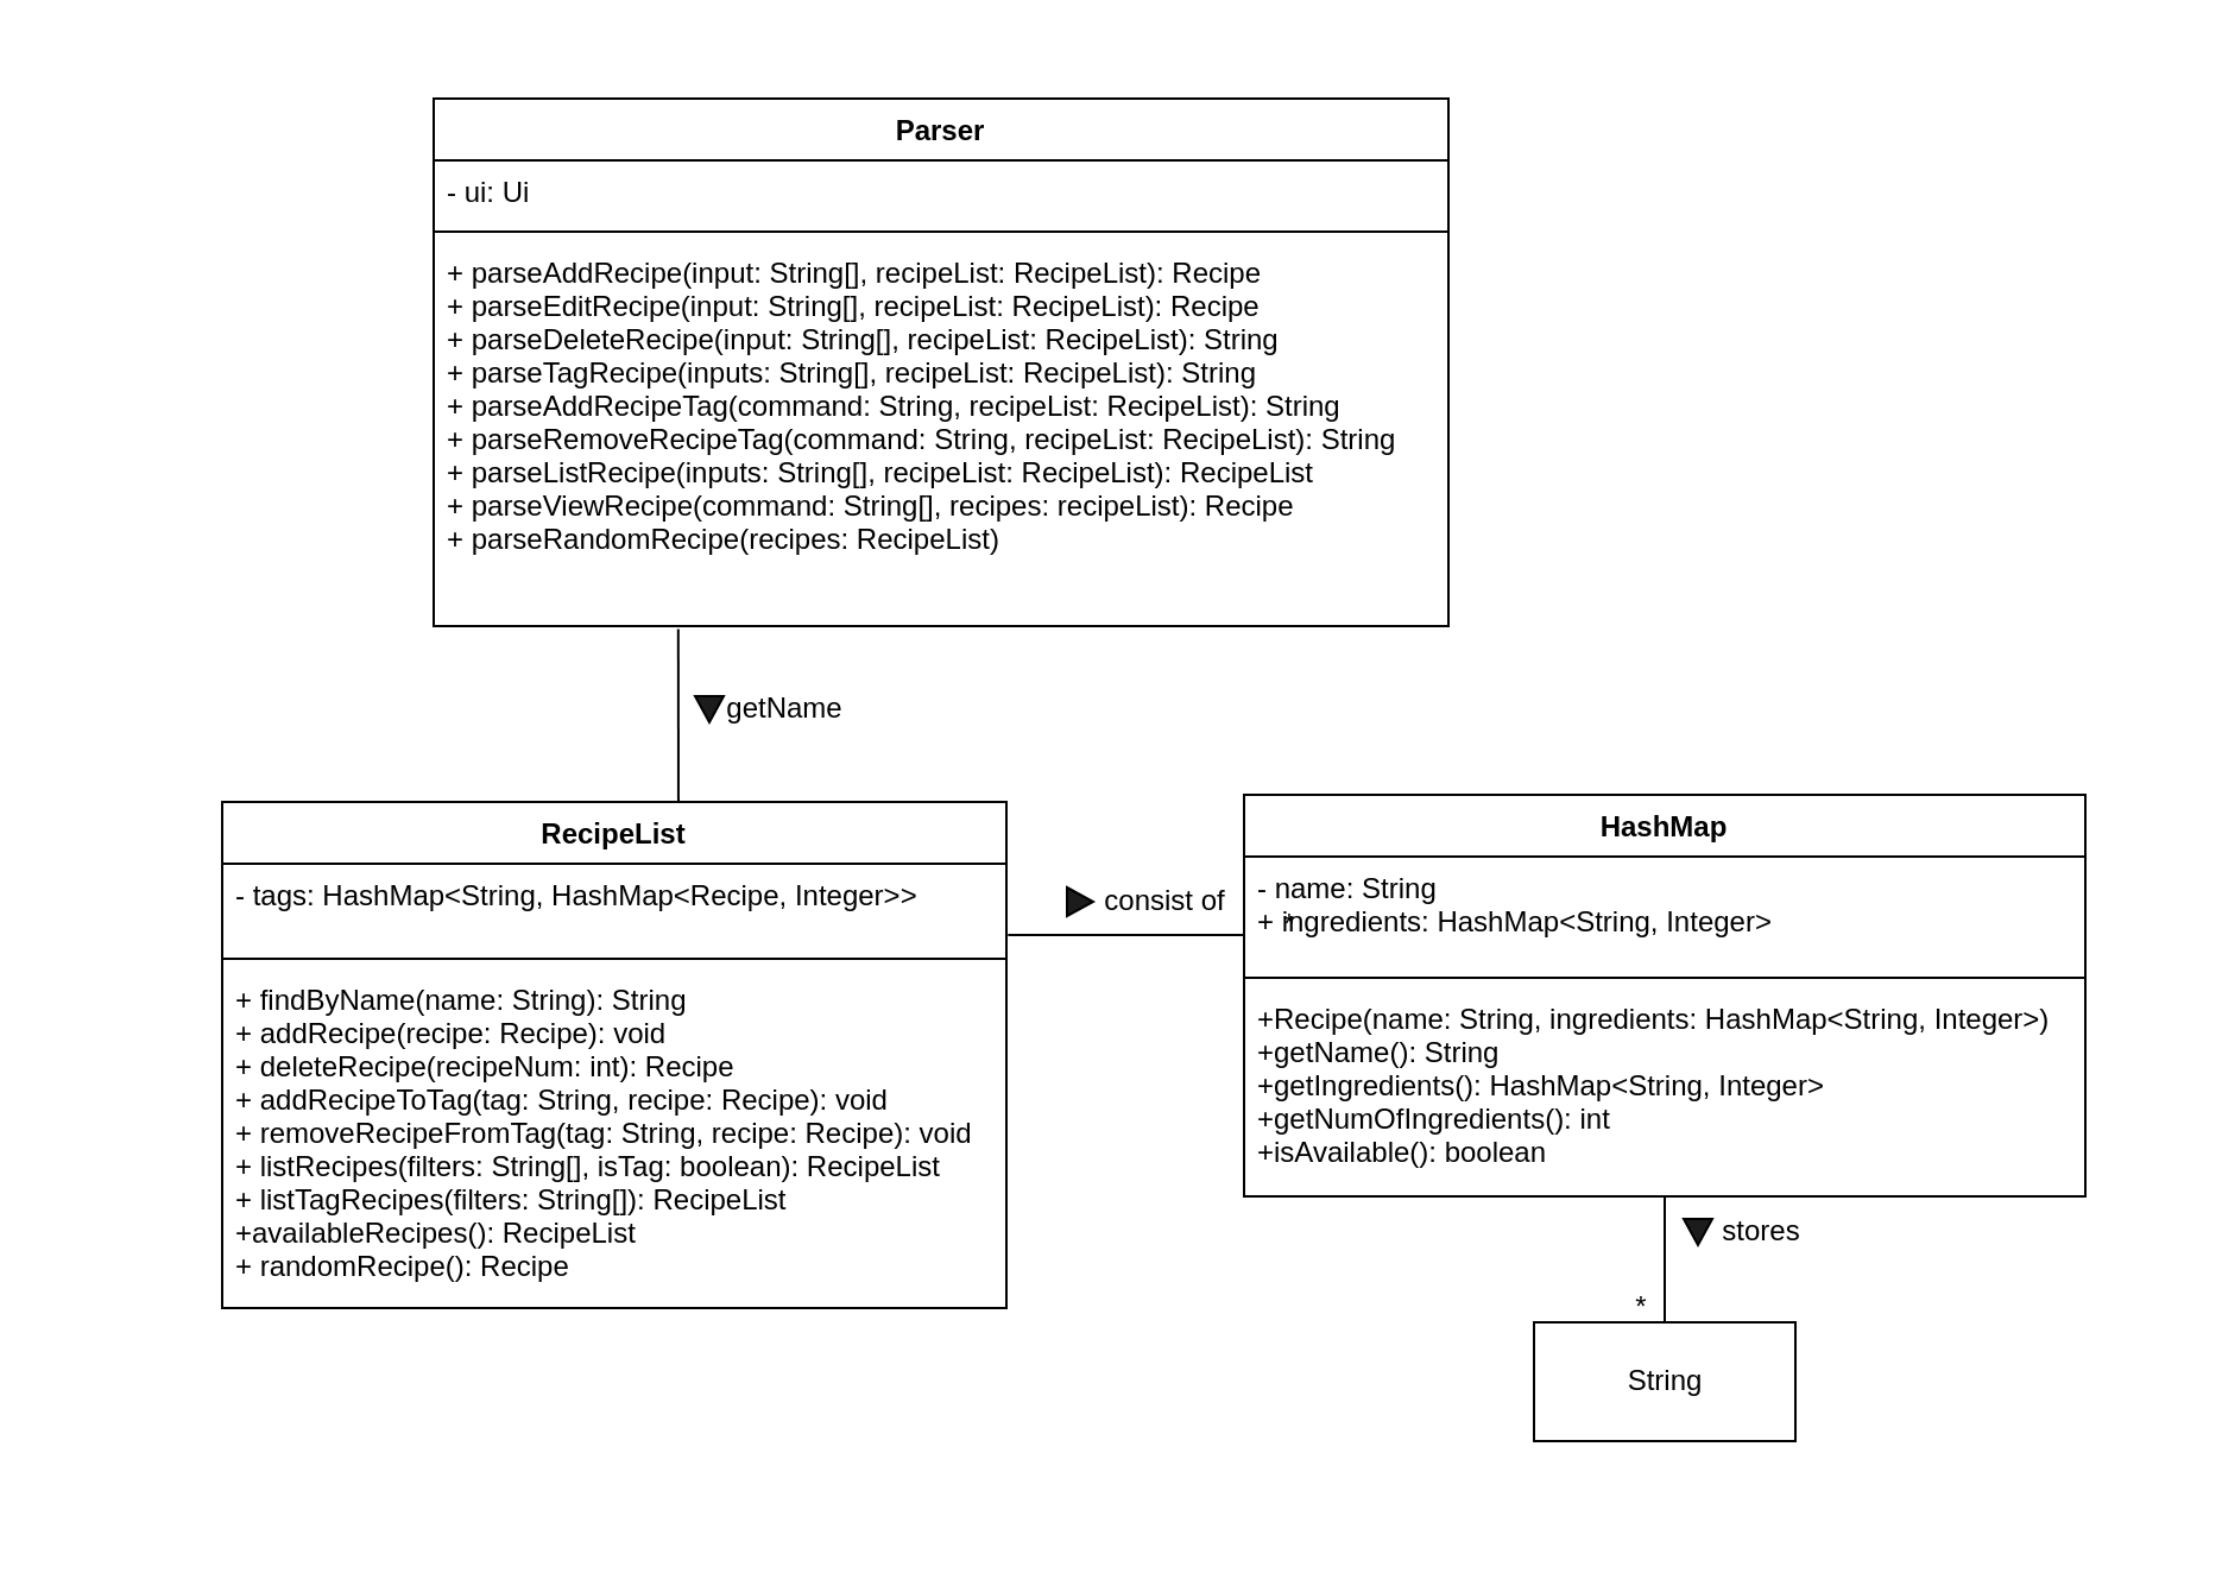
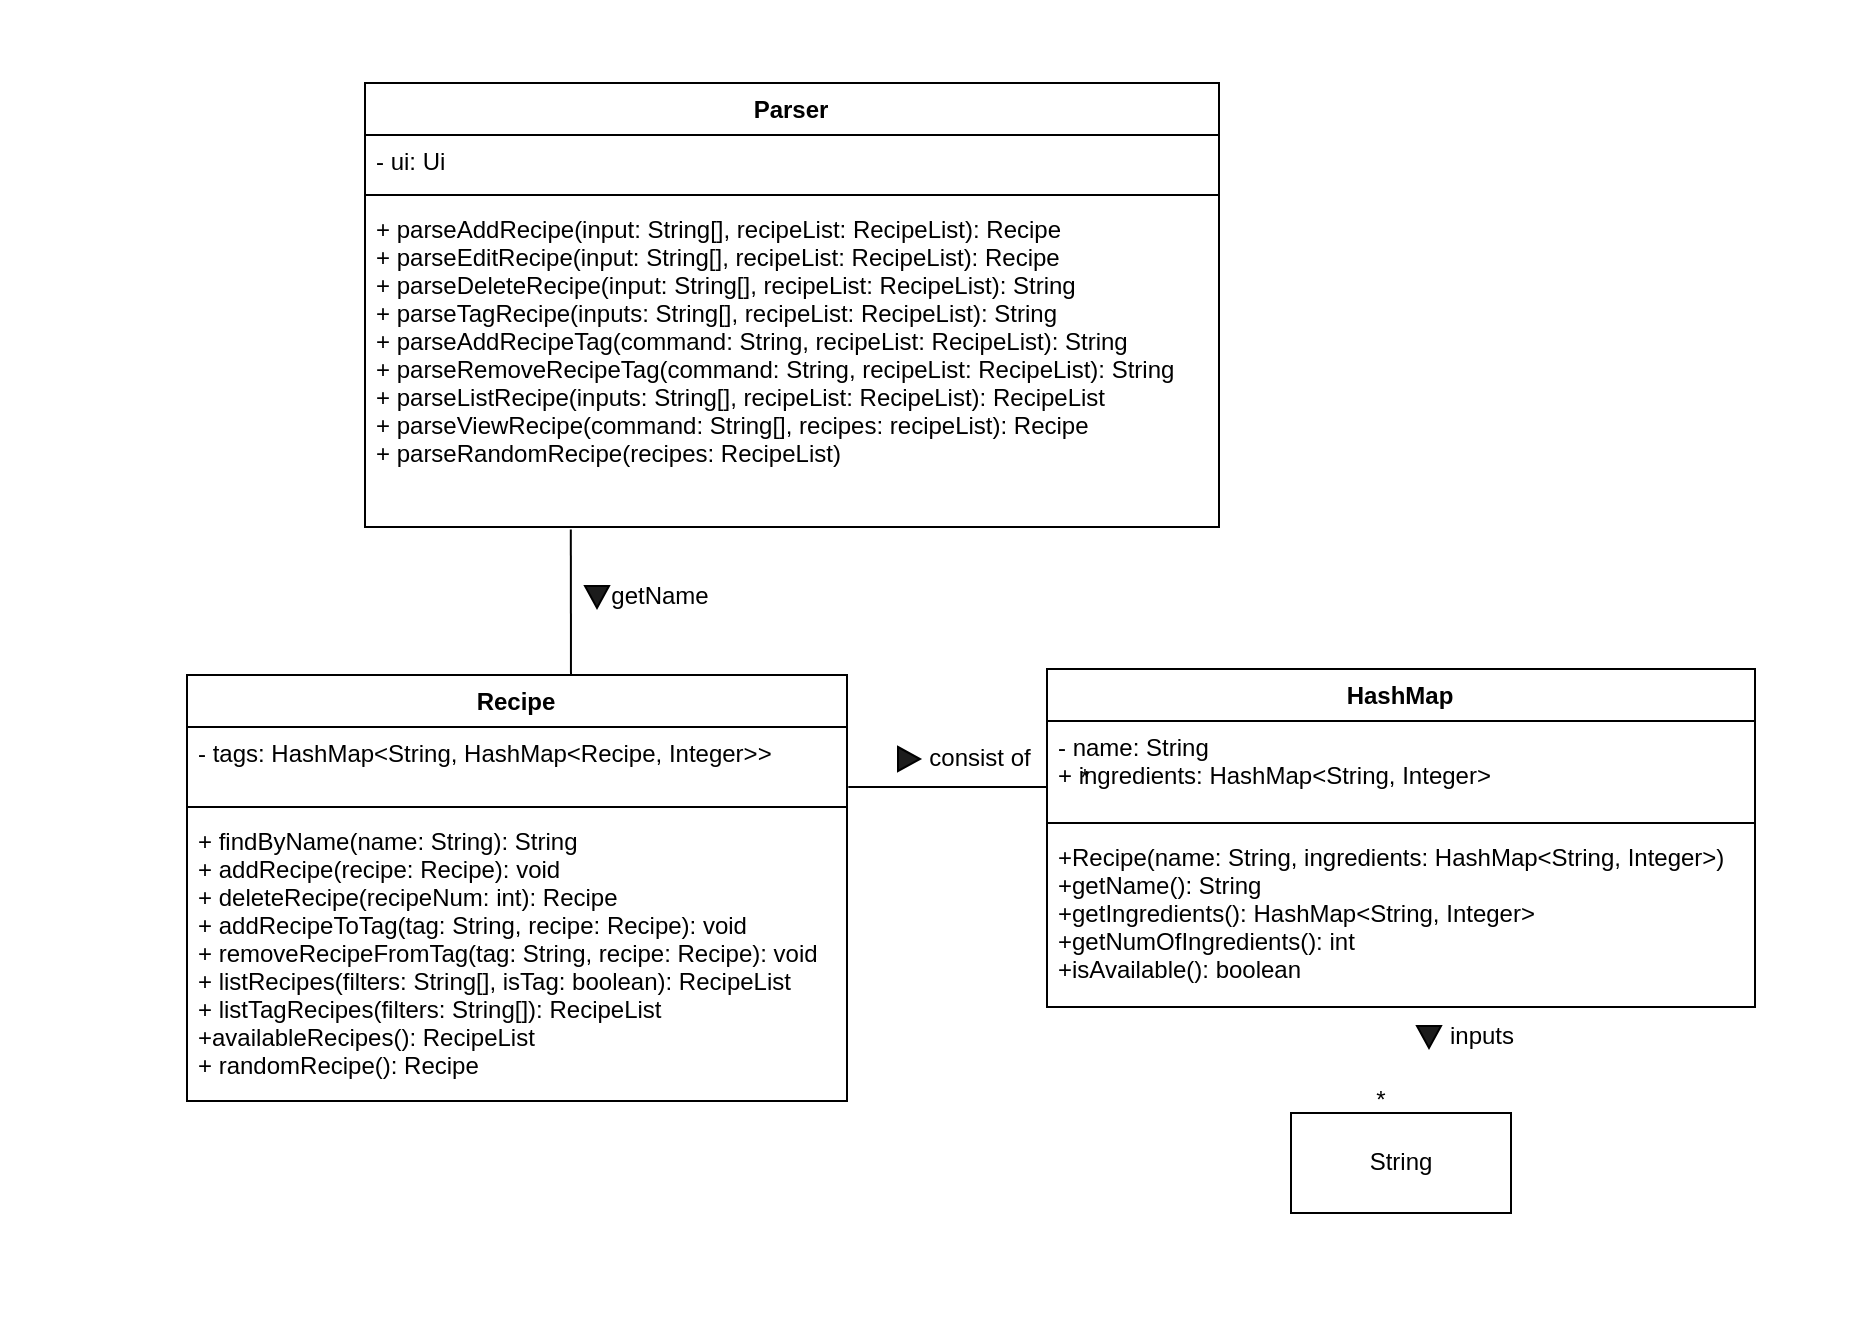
  <mxCell id="0" />
  <mxCell id="1" parent="0" />
  <mxCell id="2" value="" style="verticalLabelPosition=bottom;verticalAlign=top;html=1;shape=mxgraph.basic.rect;fillColor2=none;strokeWidth=1;size=20;indent=5;fillColor=default;strokeColor=none;" parent="1" vertex="1"><mxGeometry x="20" y="20" width="893" height="620" as="geometry" /></mxCell>
  <mxCell id="3" value="Parser" style="swimlane;fontStyle=1;align=center;verticalAlign=top;childLayout=stackLayout;horizontal=1;startSize=26;horizontalStack=0;resizeParent=1;resizeParentMax=0;resizeLast=0;collapsible=1;marginBottom=0;" parent="1" vertex="1"><mxGeometry x="182" y="41" width="427" height="222" as="geometry" /></mxCell>
  <mxCell id="4" value="- ui: Ui" style="text;strokeColor=none;fillColor=none;align=left;verticalAlign=top;spacingLeft=4;spacingRight=4;overflow=hidden;rotatable=0;points=[[0,0.5],[1,0.5]];portConstraint=eastwest;" parent="3" vertex="1"><mxGeometry y="26" width="427" height="26" as="geometry" /></mxCell>
  <mxCell id="5" value="" style="line;strokeWidth=1;fillColor=none;align=left;verticalAlign=middle;spacingTop=-1;spacingLeft=3;spacingRight=3;rotatable=0;labelPosition=right;points=[];portConstraint=eastwest;strokeColor=inherit;" parent="3" vertex="1"><mxGeometry y="52" width="427" height="8" as="geometry" /></mxCell>
  <mxCell id="6" value="+ parseAddRecipe(input: String[], recipeList: RecipeList): Recipe&#10;+ parseEditRecipe(input: String[], recipeList: RecipeList): Recipe&#10;+ parseDeleteRecipe(input: String[], recipeList: RecipeList): String&#10;+ parseTagRecipe(inputs: String[], recipeList: RecipeList): String&#10;+ parseAddRecipeTag(command: String, recipeList: RecipeList): String&#10;+ parseRemoveRecipeTag(command: String, recipeList: RecipeList): String&#10;+ parseListRecipe(inputs: String[], recipeList: RecipeList): RecipeList&#10;+ parseViewRecipe(command: String[], recipes: recipeList): Recipe&#10;+ parseRandomRecipe(recipes: RecipeList)" style="text;strokeColor=none;fillColor=none;align=left;verticalAlign=top;spacingLeft=4;spacingRight=4;overflow=hidden;rotatable=0;points=[[0,0.5],[1,0.5]];portConstraint=eastwest;" parent="3" vertex="1"><mxGeometry y="60" width="427" height="162" as="geometry" /></mxCell>
  <mxCell id="7" value="" style="endArrow=none;html=1;rounded=0;exitX=1.002;exitY=0.834;exitDx=0;exitDy=0;exitPerimeter=0;" parent="1" source="16" edge="1"><mxGeometry width="50" height="50" relative="1" as="geometry"><mxPoint x="433.385" y="425.846" as="sourcePoint" /><mxPoint x="523" y="393" as="targetPoint" /></mxGeometry></mxCell>
  <mxCell id="8" value="*" style="text;html=1;align=center;verticalAlign=middle;resizable=0;points=[];autosize=1;strokeColor=none;fillColor=none;" parent="1" vertex="1"><mxGeometry x="530" y="376" width="23" height="26" as="geometry" /></mxCell>
- <mxCell id="9" value="" style="edgeStyle=orthogonalEdgeStyle;rounded=0;orthogonalLoop=1;jettySize=auto;html=1;endArrow=none;endFill=0;" parent="1" source="10" target="19" edge="1"><mxGeometry relative="1" as="geometry" /></mxCell>
  <mxCell id="10" value="HashMap" style="swimlane;fontStyle=1;align=center;verticalAlign=top;childLayout=stackLayout;horizontal=1;startSize=26;horizontalStack=0;resizeParent=1;resizeParentMax=0;resizeLast=0;collapsible=1;marginBottom=0;" parent="1" vertex="1"><mxGeometry x="523" y="334" width="354" height="169" as="geometry" /></mxCell>
  <mxCell id="11" value="- name: String&#10;+ ingredients: HashMap&lt;String, Integer&gt;" style="text;strokeColor=none;fillColor=none;align=left;verticalAlign=top;spacingLeft=4;spacingRight=4;overflow=hidden;rotatable=0;points=[[0,0.5],[1,0.5]];portConstraint=eastwest;" parent="10" vertex="1"><mxGeometry y="26" width="354" height="47" as="geometry" /></mxCell>
  <mxCell id="12" value="" style="line;strokeWidth=1;fillColor=none;align=left;verticalAlign=middle;spacingTop=-1;spacingLeft=3;spacingRight=3;rotatable=0;labelPosition=right;points=[];portConstraint=eastwest;strokeColor=inherit;" parent="10" vertex="1"><mxGeometry y="73" width="354" height="8" as="geometry" /></mxCell>
  <mxCell id="13" value="+Recipe(name: String, ingredients: HashMap&lt;String, Integer&gt;)&#10;+getName(): String&#10;+getIngredients(): HashMap&lt;String, Integer&gt;&#10;+getNumOfIngredients(): int&#10;+isAvailable(): boolean&#10;" style="text;strokeColor=none;fillColor=none;align=left;verticalAlign=top;spacingLeft=4;spacingRight=4;overflow=hidden;rotatable=0;points=[[0,0.5],[1,0.5]];portConstraint=eastwest;" parent="10" vertex="1"><mxGeometry y="81" width="354" height="88" as="geometry" /></mxCell>
  <mxCell id="14" value="" style="endArrow=none;html=1;rounded=0;entryX=0.241;entryY=1.008;entryDx=0;entryDy=0;entryPerimeter=0;" parent="1" target="6" edge="1"><mxGeometry width="50" height="50" relative="1" as="geometry"><mxPoint x="285" y="344" as="sourcePoint" /><mxPoint x="469" y="354" as="targetPoint" /></mxGeometry></mxCell>
- <mxCell id="15" value="RecipeList" style="swimlane;fontStyle=1;align=center;verticalAlign=top;childLayout=stackLayout;horizontal=1;startSize=26;horizontalStack=0;resizeParent=1;resizeParentMax=0;resizeLast=0;collapsible=1;marginBottom=0;" parent="1" vertex="1"><mxGeometry x="93" y="337" width="330" height="213" as="geometry" /></mxCell>
+ <mxCell id="15" value="Recipe" style="swimlane;fontStyle=1;align=center;verticalAlign=top;childLayout=stackLayout;horizontal=1;startSize=26;horizontalStack=0;resizeParent=1;resizeParentMax=0;resizeLast=0;collapsible=1;marginBottom=0;" parent="1" vertex="1"><mxGeometry x="93" y="337" width="330" height="213" as="geometry" /></mxCell>
  <mxCell id="16" value="- tags: HashMap&lt;String, HashMap&lt;Recipe, Integer&gt;&gt;" style="text;strokeColor=none;fillColor=none;align=left;verticalAlign=top;spacingLeft=4;spacingRight=4;overflow=hidden;rotatable=0;points=[[0,0.5],[1,0.5]];portConstraint=eastwest;" parent="15" vertex="1"><mxGeometry y="26" width="330" height="36" as="geometry" /></mxCell>
  <mxCell id="17" value="" style="line;strokeWidth=1;fillColor=none;align=left;verticalAlign=middle;spacingTop=-1;spacingLeft=3;spacingRight=3;rotatable=0;labelPosition=right;points=[];portConstraint=eastwest;strokeColor=inherit;" parent="15" vertex="1"><mxGeometry y="62" width="330" height="8" as="geometry" /></mxCell>
  <mxCell id="18" value="+ findByName(name: String): String&#10;+ addRecipe(recipe: Recipe): void&#10;+ deleteRecipe(recipeNum: int): Recipe&#10;+ addRecipeToTag(tag: String, recipe: Recipe): void&#10;+ removeRecipeFromTag(tag: String, recipe: Recipe): void&#10;+ listRecipes(filters: String[], isTag: boolean): RecipeList&#10;+ listTagRecipes(filters: String[]): RecipeList&#10;+availableRecipes(): RecipeList&#10;+ randomRecipe(): Recipe" style="text;strokeColor=none;fillColor=none;align=left;verticalAlign=top;spacingLeft=4;spacingRight=4;overflow=hidden;rotatable=0;points=[[0,0.5],[1,0.5]];portConstraint=eastwest;" parent="15" vertex="1"><mxGeometry y="70" width="330" height="143" as="geometry" /></mxCell>
  <mxCell id="19" value="String" style="html=1;" parent="1" vertex="1"><mxGeometry x="645" y="556" width="110" height="50" as="geometry" /></mxCell>
  <mxCell id="20" value="" style="group" parent="1" vertex="1" connectable="0"><mxGeometry x="708" y="503" width="63" height="30" as="geometry" /></mxCell>
- <mxCell id="21" value="stores" style="text;html=1;strokeColor=none;fillColor=none;align=center;verticalAlign=middle;whiteSpace=wrap;rounded=0;" parent="20" vertex="1"><mxGeometry x="3" width="60" height="30" as="geometry" /></mxCell>
+ <mxCell id="21" value="inputs" style="text;html=1;strokeColor=none;fillColor=none;align=center;verticalAlign=middle;whiteSpace=wrap;rounded=0;" parent="20" vertex="1"><mxGeometry x="3" width="60" height="30" as="geometry" /></mxCell>
  <mxCell id="22" value="" style="verticalLabelPosition=bottom;verticalAlign=top;html=1;shape=mxgraph.basic.acute_triangle;dx=0.5;fillColor=#1c1c1c;rotation=-180;" parent="20" vertex="1"><mxGeometry y="9.5" width="12" height="11" as="geometry" /></mxCell>
  <mxCell id="23" value="" style="group" parent="1" vertex="1" connectable="0"><mxGeometry x="292" y="283" width="68" height="30" as="geometry" /></mxCell>
  <mxCell id="24" value="getName" style="text;html=1;strokeColor=none;fillColor=none;align=center;verticalAlign=middle;whiteSpace=wrap;rounded=0;" parent="23" vertex="1"><mxGeometry x="8" width="60" height="30" as="geometry" /></mxCell>
  <mxCell id="25" value="" style="verticalLabelPosition=bottom;verticalAlign=top;html=1;shape=mxgraph.basic.acute_triangle;dx=0.5;fillColor=#1c1c1c;rotation=-180;" parent="23" vertex="1"><mxGeometry y="9.5" width="12" height="11" as="geometry" /></mxCell>
  <mxCell id="26" value="*" style="text;html=1;align=center;verticalAlign=middle;resizable=0;points=[];autosize=1;strokeColor=none;fillColor=none;" parent="1" vertex="1"><mxGeometry x="678" y="537" width="23" height="26" as="geometry" /></mxCell>
  <mxCell id="27" value="" style="group" parent="1" vertex="1" connectable="0"><mxGeometry x="448" y="364" width="63" height="30" as="geometry" /></mxCell>
  <mxCell id="28" value="consist of" style="text;html=1;strokeColor=none;fillColor=none;align=center;verticalAlign=middle;whiteSpace=wrap;rounded=0;" parent="27" vertex="1"><mxGeometry x="12" width="60" height="30" as="geometry" /></mxCell>
  <mxCell id="29" value="" style="verticalLabelPosition=bottom;verticalAlign=top;html=1;shape=mxgraph.basic.acute_triangle;dx=0.5;fillColor=#1c1c1c;rotation=-180;direction=north;" parent="27" vertex="1"><mxGeometry x="0.5" y="9" width="11" height="12" as="geometry" /></mxCell>
